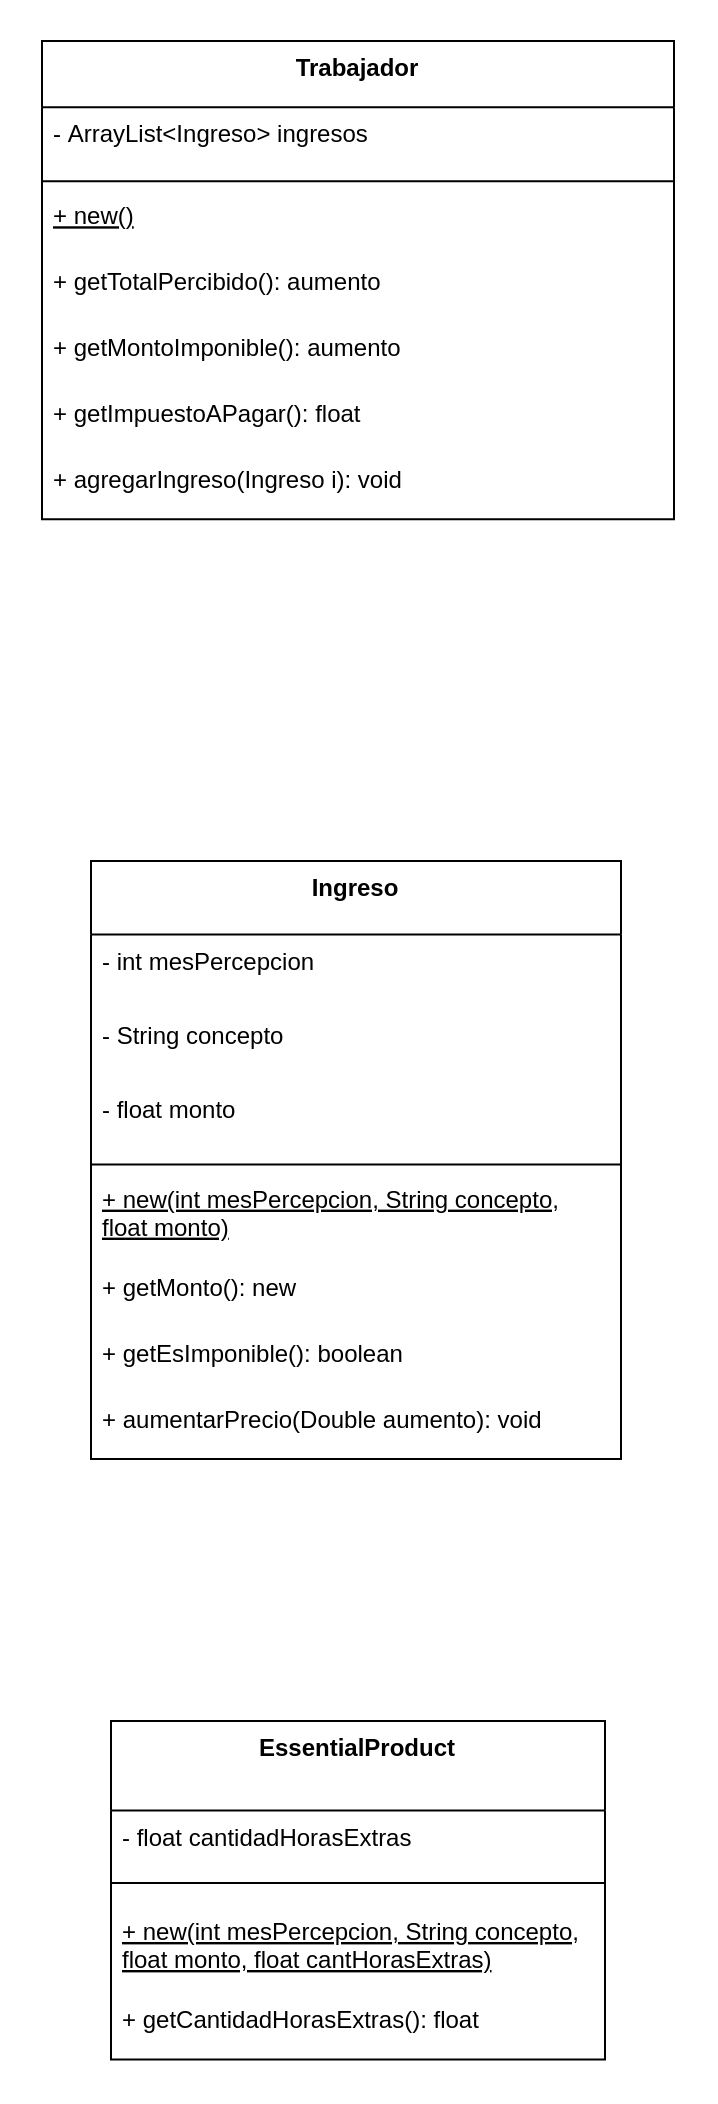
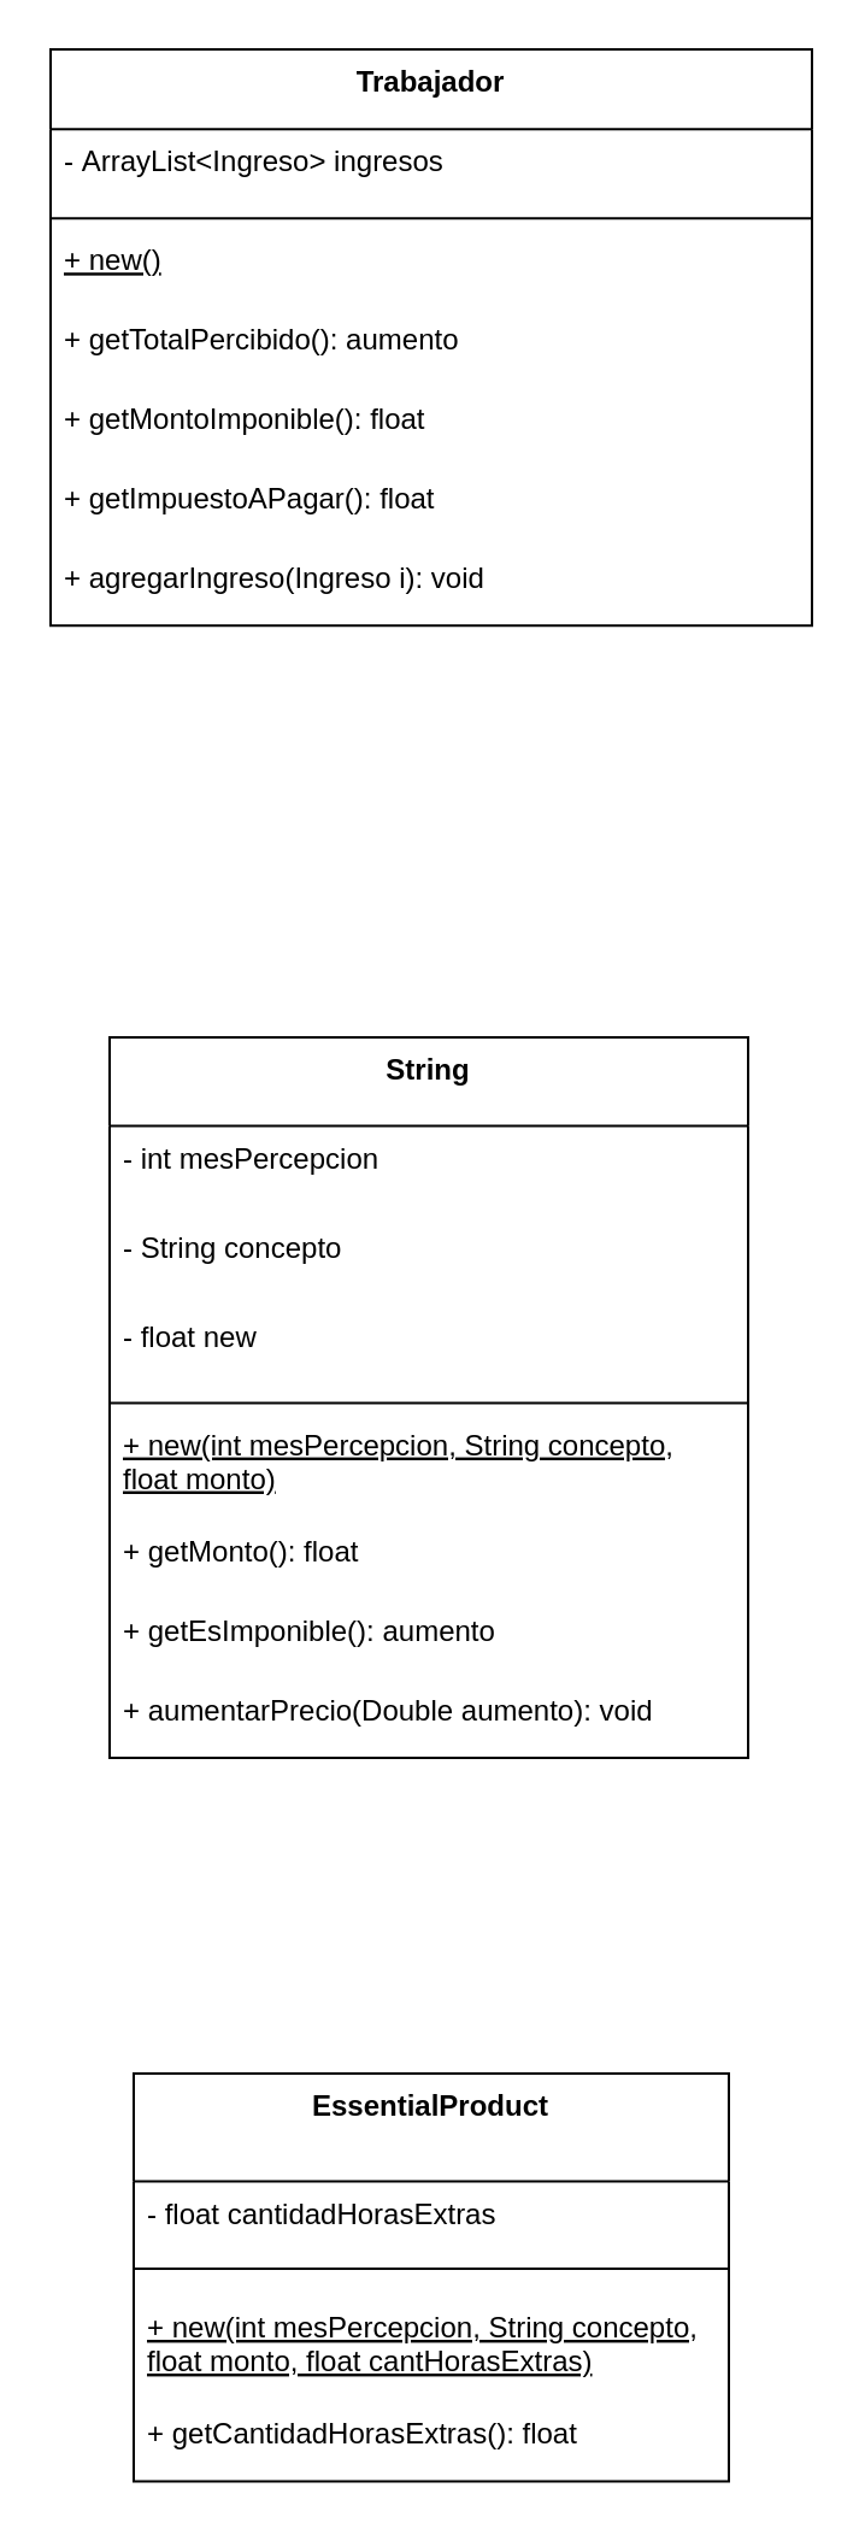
  <mxCell id="0" />
  <mxCell id="1" parent="0" />
  <mxCell id="2" value="Trabajador" style="swimlane;fontStyle=1;align=center;verticalAlign=top;childLayout=stackLayout;horizontal=1;startSize=33.143;horizontalStack=0;resizeParent=1;resizeParentMax=0;resizeLast=0;collapsible=0;marginBottom=0;" parent="1" vertex="1"><mxGeometry x="20.5" y="20" width="316" height="239.143" as="geometry" /></mxCell>
  <mxCell id="3" value="- ArrayList&lt;Ingreso&gt; ingresos" style="text;strokeColor=none;fillColor=none;align=left;verticalAlign=top;spacingLeft=4;spacingRight=4;overflow=hidden;rotatable=0;points=[[0,0.5],[1,0.5]];portConstraint=eastwest;" parent="2" vertex="1"><mxGeometry y="33.143" width="316" height="33" as="geometry" /></mxCell>
  <mxCell id="4" style="line;strokeWidth=1;fillColor=none;align=left;verticalAlign=middle;spacingTop=-1;spacingLeft=3;spacingRight=3;rotatable=0;labelPosition=right;points=[];portConstraint=eastwest;strokeColor=inherit;" parent="2" vertex="1"><mxGeometry y="66.143" width="316" height="8" as="geometry" /></mxCell>
  <mxCell id="5" value="+ new()" style="text;strokeColor=none;fillColor=none;align=left;verticalAlign=top;spacingLeft=4;spacingRight=4;overflow=hidden;rotatable=0;points=[[0,0.5],[1,0.5]];portConstraint=eastwest;fontStyle=4" parent="2" vertex="1"><mxGeometry y="74.143" width="316" height="33" as="geometry" /></mxCell>
  <mxCell id="6" value="+ getTotalPercibido(): aumento" style="text;strokeColor=none;fillColor=none;align=left;verticalAlign=top;spacingLeft=4;spacingRight=4;overflow=hidden;rotatable=0;points=[[0,0.5],[1,0.5]];portConstraint=eastwest;" parent="2" vertex="1"><mxGeometry y="107.143" width="316" height="33" as="geometry" /></mxCell>
- <mxCell id="7" value="+ getMontoImponible(): aumento" style="text;strokeColor=none;fillColor=none;align=left;verticalAlign=top;spacingLeft=4;spacingRight=4;overflow=hidden;rotatable=0;points=[[0,0.5],[1,0.5]];portConstraint=eastwest;" vertex="1" parent="2"><mxGeometry y="140.143" width="316" height="33" as="geometry" /></mxCell>
+ <mxCell id="7" value="+ getMontoImponible(): float" style="text;strokeColor=none;fillColor=none;align=left;verticalAlign=top;spacingLeft=4;spacingRight=4;overflow=hidden;rotatable=0;points=[[0,0.5],[1,0.5]];portConstraint=eastwest;" vertex="1" parent="2"><mxGeometry y="140.143" width="316" height="33" as="geometry" /></mxCell>
  <mxCell id="8" value="+ getImpuestoAPagar(): float" style="text;strokeColor=none;fillColor=none;align=left;verticalAlign=top;spacingLeft=4;spacingRight=4;overflow=hidden;rotatable=0;points=[[0,0.5],[1,0.5]];portConstraint=eastwest;" vertex="1" parent="2"><mxGeometry y="173.143" width="316" height="33" as="geometry" /></mxCell>
  <mxCell id="9" value="+ agregarIngreso(Ingreso i): void" style="text;strokeColor=none;fillColor=none;align=left;verticalAlign=top;spacingLeft=4;spacingRight=4;overflow=hidden;rotatable=0;points=[[0,0.5],[1,0.5]];portConstraint=eastwest;" parent="2" vertex="1"><mxGeometry y="206.143" width="316" height="33" as="geometry" /></mxCell>
- <mxCell id="10" value="Ingreso" style="swimlane;fontStyle=1;align=center;verticalAlign=top;childLayout=stackLayout;horizontal=1;startSize=36.8;horizontalStack=0;resizeParent=1;resizeParentMax=0;resizeLast=0;collapsible=0;marginBottom=0;" parent="1" vertex="1"><mxGeometry x="45" y="430" width="265" height="299" as="geometry" /></mxCell>
+ <mxCell id="10" value="String" style="swimlane;fontStyle=1;align=center;verticalAlign=top;childLayout=stackLayout;horizontal=1;startSize=36.8;horizontalStack=0;resizeParent=1;resizeParentMax=0;resizeLast=0;collapsible=0;marginBottom=0;" parent="1" vertex="1"><mxGeometry x="45" y="430" width="265" height="299" as="geometry" /></mxCell>
  <mxCell id="11" value="- int mesPercepcion" style="text;strokeColor=none;fillColor=none;align=left;verticalAlign=top;spacingLeft=4;spacingRight=4;overflow=hidden;rotatable=0;points=[[0,0.5],[1,0.5]];portConstraint=eastwest;" parent="10" vertex="1"><mxGeometry y="36.8" width="265" height="37" as="geometry" /></mxCell>
  <mxCell id="12" value="- String concepto" style="text;strokeColor=none;fillColor=none;align=left;verticalAlign=top;spacingLeft=4;spacingRight=4;overflow=hidden;rotatable=0;points=[[0,0.5],[1,0.5]];portConstraint=eastwest;" parent="10" vertex="1"><mxGeometry y="73.8" width="265" height="37" as="geometry" /></mxCell>
- <mxCell id="13" value="- float monto" style="text;strokeColor=none;fillColor=none;align=left;verticalAlign=top;spacingLeft=4;spacingRight=4;overflow=hidden;rotatable=0;points=[[0,0.5],[1,0.5]];portConstraint=eastwest;" parent="10" vertex="1"><mxGeometry y="110.8" width="265" height="37" as="geometry" /></mxCell>
+ <mxCell id="13" value="- float new" style="text;strokeColor=none;fillColor=none;align=left;verticalAlign=top;spacingLeft=4;spacingRight=4;overflow=hidden;rotatable=0;points=[[0,0.5],[1,0.5]];portConstraint=eastwest;" parent="10" vertex="1"><mxGeometry y="110.8" width="265" height="37" as="geometry" /></mxCell>
  <mxCell id="14" style="line;strokeWidth=1;fillColor=none;align=left;verticalAlign=middle;spacingTop=-1;spacingLeft=3;spacingRight=3;rotatable=0;labelPosition=right;points=[];portConstraint=eastwest;strokeColor=inherit;" parent="10" vertex="1"><mxGeometry y="147.8" width="265" height="8" as="geometry" /></mxCell>
  <mxCell id="15" value="+ new(int mesPercepcion, String concepto,&#10;float monto)" style="text;strokeColor=none;fillColor=none;align=left;verticalAlign=top;spacingLeft=4;spacingRight=4;overflow=hidden;rotatable=0;points=[[0,0.5],[1,0.5]];portConstraint=eastwest;fontStyle=4" parent="10" vertex="1"><mxGeometry y="155.8" width="265" height="44.2" as="geometry" /></mxCell>
- <mxCell id="16" value="+ getMonto(): new" style="text;strokeColor=none;fillColor=none;align=left;verticalAlign=top;spacingLeft=4;spacingRight=4;overflow=hidden;rotatable=0;points=[[0,0.5],[1,0.5]];portConstraint=eastwest;" vertex="1" parent="10"><mxGeometry y="200" width="265" height="33" as="geometry" /></mxCell>
- <mxCell id="17" value="+ getEsImponible(): boolean" style="text;strokeColor=none;fillColor=none;align=left;verticalAlign=top;spacingLeft=4;spacingRight=4;overflow=hidden;rotatable=0;points=[[0,0.5],[1,0.5]];portConstraint=eastwest;" vertex="1" parent="10"><mxGeometry y="233" width="265" height="33" as="geometry" /></mxCell>
+ <mxCell id="16" value="+ getMonto(): float" style="text;strokeColor=none;fillColor=none;align=left;verticalAlign=top;spacingLeft=4;spacingRight=4;overflow=hidden;rotatable=0;points=[[0,0.5],[1,0.5]];portConstraint=eastwest;" vertex="1" parent="10"><mxGeometry y="200" width="265" height="33" as="geometry" /></mxCell>
+ <mxCell id="17" value="+ getEsImponible(): aumento" style="text;strokeColor=none;fillColor=none;align=left;verticalAlign=top;spacingLeft=4;spacingRight=4;overflow=hidden;rotatable=0;points=[[0,0.5],[1,0.5]];portConstraint=eastwest;" vertex="1" parent="10"><mxGeometry y="233" width="265" height="33" as="geometry" /></mxCell>
  <mxCell id="18" value="+ aumentarPrecio(Double aumento): void" style="text;strokeColor=none;fillColor=none;align=left;verticalAlign=top;spacingLeft=4;spacingRight=4;overflow=hidden;rotatable=0;points=[[0,0.5],[1,0.5]];portConstraint=eastwest;" vertex="1" parent="10"><mxGeometry y="266" width="265" height="33" as="geometry" /></mxCell>
  <mxCell id="19" value="EssentialProduct" style="swimlane;fontStyle=1;align=center;verticalAlign=top;childLayout=stackLayout;horizontal=1;startSize=44.8;horizontalStack=0;resizeParent=1;resizeParentMax=0;resizeLast=0;collapsible=0;marginBottom=0;" parent="1" vertex="1"><mxGeometry x="55" y="860" width="247" height="169.2" as="geometry" /></mxCell>
  <mxCell id="20" value="- float cantidadHorasExtras" style="text;strokeColor=none;fillColor=none;align=left;verticalAlign=top;spacingLeft=4;spacingRight=4;overflow=hidden;rotatable=0;points=[[0,0.5],[1,0.5]];portConstraint=eastwest;" parent="19" vertex="1"><mxGeometry y="44.8" width="247" height="25.2" as="geometry" /></mxCell>
  <mxCell id="21" style="line;strokeWidth=1;fillColor=none;align=left;verticalAlign=middle;spacingTop=-1;spacingLeft=3;spacingRight=3;rotatable=0;labelPosition=right;points=[];portConstraint=eastwest;strokeColor=inherit;" parent="19" vertex="1"><mxGeometry y="70" width="247" height="22" as="geometry" /></mxCell>
  <mxCell id="22" value="+ new(int mesPercepcion, String concepto,&#10;float monto, float cantHorasExtras)" style="text;strokeColor=none;fillColor=none;align=left;verticalAlign=top;spacingLeft=4;spacingRight=4;overflow=hidden;rotatable=0;points=[[0,0.5],[1,0.5]];portConstraint=eastwest;fontStyle=4" vertex="1" parent="19"><mxGeometry y="92" width="247" height="44.2" as="geometry" /></mxCell>
  <mxCell id="23" value="+ getCantidadHorasExtras(): float" style="text;strokeColor=none;fillColor=none;align=left;verticalAlign=top;spacingLeft=4;spacingRight=4;overflow=hidden;rotatable=0;points=[[0,0.5],[1,0.5]];portConstraint=eastwest;" vertex="1" parent="19"><mxGeometry y="136.2" width="247" height="33" as="geometry" /></mxCell>
